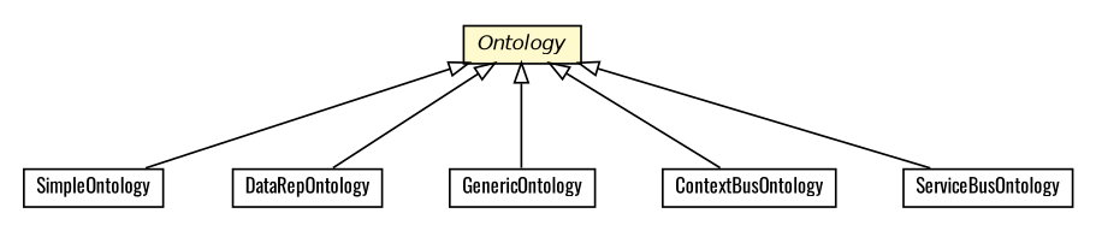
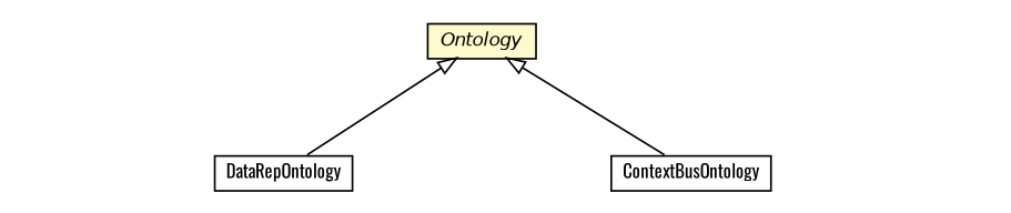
  digraph {
    fontname=Oswald
    nodesep=0.25
    ranksep=0.5
    node [fontcolor=black fontname=Oswald fontsize=10.0 shape=plaintext]
    edge [arrowtail=empty dir=back fontname=Oswald fontsize=10 headport=p labelfontname=Helvetica labelfontsize=10 tailport=p]
-   n1 [label=<<table title="org.universAAL.middleware.owl.SimpleOntology" border="0" cellborder="1" cellspacing="0" cellpadding="2" port="p" href="./SimpleOntology.html"> 		<tr><td><table border="0" cellspacing="0" cellpadding="1"> <tr><td align="center" balign="center"> SimpleOntology </td></tr> 		</table></td></tr> 		</table>>]
    n2 [label=<<table title="org.universAAL.middleware.owl.DataRepOntology" border="0" cellborder="1" cellspacing="0" cellpadding="2" port="p" href="./DataRepOntology.html"> 		<tr><td><table border="0" cellspacing="0" cellpadding="1"> <tr><td align="center" balign="center"> DataRepOntology </td></tr> 		</table></td></tr> 		</table>>]
    n3 [label=<<table title="org.universAAL.middleware.owl.Ontology" border="0" cellborder="1" cellspacing="0" cellpadding="2" port="p" bgcolor="lemonChiffon" href="./Ontology.html"> 		<tr><td><table border="0" cellspacing="0" cellpadding="1"> <tr><td align="center" balign="center"><font face="Helvetica-Oblique"> Ontology </font></td></tr> 		</table></td></tr> 		</table>>]
-   n4 [label=<<table title="org.universAAL.middleware.owl.generic.GenericOntology" border="0" cellborder="1" cellspacing="0" cellpadding="2" port="p" href="./generic/GenericOntology.html"> 		<tr><td><table border="0" cellspacing="0" cellpadding="1"> <tr><td align="center" balign="center"> GenericOntology </td></tr> 		</table></td></tr> 		</table>>]
    n5 [label=<<table title="org.universAAL.middleware.context.owl.ContextBusOntology" border="0" cellborder="1" cellspacing="0" cellpadding="2" port="p" href="../context/owl/ContextBusOntology.html"> 		<tr><td><table border="0" cellspacing="0" cellpadding="1"> <tr><td align="center" balign="center"> ContextBusOntology </td></tr> 		</table></td></tr> 		</table>>]
-   n6 [label=<<table title="org.universAAL.middleware.service.owl.ServiceBusOntology" border="0" cellborder="1" cellspacing="0" cellpadding="2" port="p" href="../service/owl/ServiceBusOntology.html"> 		<tr><td><table border="0" cellspacing="0" cellpadding="1"> <tr><td align="center" balign="center"> ServiceBusOntology </td></tr> 		</table></td></tr> 		</table>>]
-   n3 -> n1
    n3 -> n2
-   n3 -> n4
    n3 -> n5
-   n3 -> n6
  }
